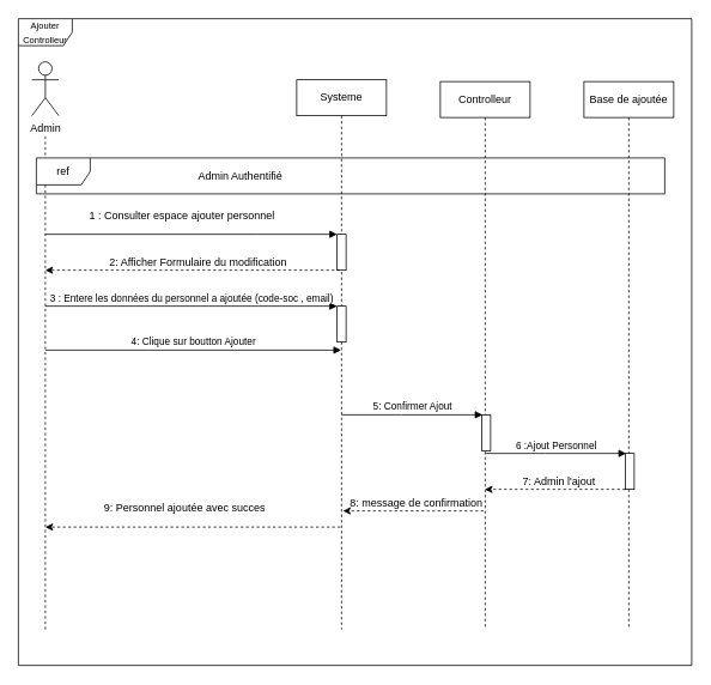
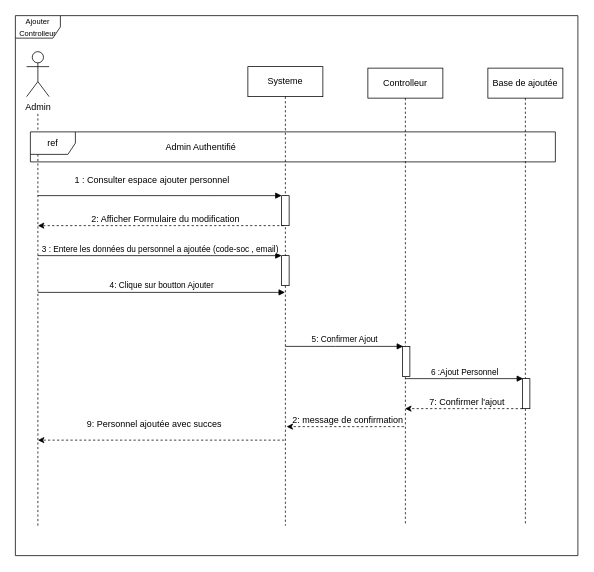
  <mxCell id="0" />
  <mxCell id="1" parent="0" />
  <mxCell id="2" value="Systeme" style="shape=umlLifeline;perimeter=lifelinePerimeter;whiteSpace=wrap;html=1;container=0;dropTarget=0;collapsible=0;recursiveResize=0;outlineConnect=0;portConstraint=eastwest;newEdgeStyle={&quot;edgeStyle&quot;:&quot;elbowEdgeStyle&quot;,&quot;elbow&quot;:&quot;vertical&quot;,&quot;curved&quot;:0,&quot;rounded&quot;:0};" vertex="1" parent="1"><mxGeometry x="330" y="88" width="100" height="612" as="geometry" /></mxCell>
  <mxCell id="3" value="" style="html=1;points=[];perimeter=orthogonalPerimeter;outlineConnect=0;targetShapes=umlLifeline;portConstraint=eastwest;newEdgeStyle={&quot;edgeStyle&quot;:&quot;elbowEdgeStyle&quot;,&quot;elbow&quot;:&quot;vertical&quot;,&quot;curved&quot;:0,&quot;rounded&quot;:0};" vertex="1" parent="2"><mxGeometry x="45" y="172" width="10" height="40" as="geometry" /></mxCell>
  <mxCell id="4" value="" style="html=1;verticalAlign=bottom;endArrow=block;edgeStyle=elbowEdgeStyle;elbow=vertical;curved=0;rounded=0;" edge="1" parent="1" target="3"><mxGeometry relative="1" as="geometry"><mxPoint x="50" y="260" as="sourcePoint" /><Array as="points"><mxPoint x="285" y="260" /></Array><mxPoint x="370" y="260" as="targetPoint" /></mxGeometry></mxCell>
  <mxCell id="5" value="Admin" style="shape=umlActor;verticalLabelPosition=bottom;verticalAlign=top;html=1;outlineConnect=0;" vertex="1" parent="1"><mxGeometry x="35" y="68" width="30" height="60" as="geometry" /></mxCell>
  <mxCell id="6" value="" style="endArrow=none;dashed=1;html=1;rounded=0;" edge="1" parent="1"><mxGeometry width="50" height="50" relative="1" as="geometry"><mxPoint x="50" y="700" as="sourcePoint" /><mxPoint x="50" y="148" as="targetPoint" /></mxGeometry></mxCell>
  <mxCell id="7" value="4: Clique sur boutton Ajouter" style="html=1;verticalAlign=bottom;endArrow=block;edgeStyle=elbowEdgeStyle;elbow=vertical;curved=0;rounded=0;" edge="1" parent="1" target="2"><mxGeometry relative="1" as="geometry"><mxPoint x="50" y="389" as="sourcePoint" /><Array as="points"><mxPoint x="165" y="389" /></Array><mxPoint x="255" y="389" as="targetPoint" /></mxGeometry></mxCell>
  <mxCell id="8" value="" style="endArrow=classic;html=1;rounded=0;dashed=1;" edge="1" parent="1"><mxGeometry width="50" height="50" relative="1" as="geometry"><mxPoint x="378" y="300" as="sourcePoint" /><mxPoint x="50" y="300" as="targetPoint" /></mxGeometry></mxCell>
  <mxCell id="9" value="2: Afficher Formulaire du modification" style="text;html=1;align=center;verticalAlign=middle;resizable=0;points=[];autosize=1;strokeColor=none;fillColor=none;" vertex="1" parent="1"><mxGeometry x="110" y="277" width="220" height="30" as="geometry" /></mxCell>
  <mxCell id="10" value="" style="rounded=0;whiteSpace=wrap;html=1;" vertex="1" parent="1"><mxGeometry x="375" y="340" width="10" height="40" as="geometry" /></mxCell>
  <mxCell id="11" value="3 : Entere les données du personnel a ajoutée (code-soc , email)" style="html=1;verticalAlign=bottom;endArrow=block;edgeStyle=elbowEdgeStyle;elbow=vertical;curved=0;rounded=0;" edge="1" parent="1"><mxGeometry relative="1" as="geometry"><mxPoint x="50" y="340" as="sourcePoint" /><Array as="points"><mxPoint x="285" y="340" /></Array><mxPoint x="375" y="340" as="targetPoint" /></mxGeometry></mxCell>
  <mxCell id="12" value="ref" style="shape=umlFrame;whiteSpace=wrap;html=1;pointerEvents=0;movable=1;resizable=1;rotatable=1;deletable=1;editable=1;locked=0;connectable=1;" vertex="1" parent="1"><mxGeometry x="40" y="175" width="700" height="40" as="geometry" /></mxCell>
  <mxCell id="13" value="Admin Authentifié" style="text;html=1;align=center;verticalAlign=middle;resizable=1;points=[];autosize=1;strokeColor=none;fillColor=none;movable=1;rotatable=1;deletable=1;editable=1;locked=0;connectable=1;" vertex="1" parent="1"><mxGeometry x="207" y="180" width="120" height="30" as="geometry" /></mxCell>
  <mxCell id="14" value="&lt;font style=&quot;font-size: 10px;&quot;&gt;Ajouter Controlleur&lt;/font&gt;" style="shape=umlFrame;whiteSpace=wrap;html=1;pointerEvents=0;" vertex="1" parent="1"><mxGeometry x="20" y="20" width="750" height="720" as="geometry" /></mxCell>
  <mxCell id="15" value="Controlleur" style="shape=umlLifeline;perimeter=lifelinePerimeter;whiteSpace=wrap;html=1;container=0;dropTarget=0;collapsible=0;recursiveResize=0;outlineConnect=0;portConstraint=eastwest;newEdgeStyle={&quot;edgeStyle&quot;:&quot;elbowEdgeStyle&quot;,&quot;elbow&quot;:&quot;vertical&quot;,&quot;curved&quot;:0,&quot;rounded&quot;:0};" vertex="1" parent="1"><mxGeometry x="490" y="90" width="100" height="610" as="geometry" /></mxCell>
  <mxCell id="16" value="Base de ajoutée" style="shape=umlLifeline;perimeter=lifelinePerimeter;whiteSpace=wrap;html=1;container=0;dropTarget=0;collapsible=0;recursiveResize=0;outlineConnect=0;portConstraint=eastwest;newEdgeStyle={&quot;edgeStyle&quot;:&quot;elbowEdgeStyle&quot;,&quot;elbow&quot;:&quot;vertical&quot;,&quot;curved&quot;:0,&quot;rounded&quot;:0};" vertex="1" parent="1"><mxGeometry x="650" y="90" width="100" height="610" as="geometry" /></mxCell>
  <mxCell id="17" value="" style="endArrow=classic;html=1;rounded=0;dashed=1;" edge="1" parent="1"><mxGeometry width="50" height="50" relative="1" as="geometry"><mxPoint x="378.5" y="586" as="sourcePoint" /><mxPoint x="50" y="586" as="targetPoint" /></mxGeometry></mxCell>
  <mxCell id="18" value="9: Personnel ajoutée avec succes" style="text;html=1;align=center;verticalAlign=middle;resizable=0;points=[];autosize=1;strokeColor=none;fillColor=none;" vertex="1" parent="1"><mxGeometry x="105" y="550" width="200" height="30" as="geometry" /></mxCell>
  <mxCell id="19" value="6 :Ajout Personnel" style="html=1;verticalAlign=bottom;endArrow=block;edgeStyle=elbowEdgeStyle;elbow=horizontal;curved=0;rounded=0;" edge="1" parent="1"><mxGeometry relative="1" as="geometry"><mxPoint x="540" y="504" as="sourcePoint" /><Array as="points"><mxPoint x="607" y="504" /></Array><mxPoint x="697" y="504" as="targetPoint" /></mxGeometry></mxCell>
- <mxCell id="20" value="7: Admin l'ajout" style="text;html=1;align=center;verticalAlign=middle;resizable=0;points=[];autosize=1;strokeColor=none;fillColor=none;" vertex="1" parent="1"><mxGeometry x="562" y="520" width="120" height="30" as="geometry" /></mxCell>
+ <mxCell id="20" value="7: Confirmer l'ajout" style="text;html=1;align=center;verticalAlign=middle;resizable=0;points=[];autosize=1;strokeColor=none;fillColor=none;" vertex="1" parent="1"><mxGeometry x="562" y="520" width="120" height="30" as="geometry" /></mxCell>
  <mxCell id="21" value="" style="rounded=0;whiteSpace=wrap;html=1;" vertex="1" parent="1"><mxGeometry x="696" y="504" width="10" height="40" as="geometry" /></mxCell>
  <mxCell id="22" value="" style="endArrow=classic;html=1;rounded=0;exitX=0;exitY=1;exitDx=0;exitDy=0;dashed=1;" edge="1" parent="1" source="21"><mxGeometry width="50" height="50" relative="1" as="geometry"><mxPoint x="510" y="544" as="sourcePoint" /><mxPoint x="539.591" y="544" as="targetPoint" /></mxGeometry></mxCell>
  <mxCell id="23" value="5: Confirmer Ajout" style="html=1;verticalAlign=bottom;endArrow=block;edgeStyle=elbowEdgeStyle;elbow=vertical;curved=0;rounded=0;" edge="1" parent="1"><mxGeometry relative="1" as="geometry"><mxPoint x="380" y="461" as="sourcePoint" /><Array as="points"><mxPoint x="447" y="461" /></Array><mxPoint x="537" y="461" as="targetPoint" /></mxGeometry></mxCell>
  <mxCell id="24" value="" style="rounded=0;whiteSpace=wrap;html=1;" vertex="1" parent="1"><mxGeometry x="536" y="461" width="10" height="40" as="geometry" /></mxCell>
- <mxCell id="25" value="8: message de confirmation" style="text;html=1;align=center;verticalAlign=middle;resizable=0;points=[];autosize=1;strokeColor=none;fillColor=none;" vertex="1" parent="1"><mxGeometry x="378" y="544" width="170" height="30" as="geometry" /></mxCell>
+ <mxCell id="25" value="2: message de confirmation" style="text;html=1;align=center;verticalAlign=middle;resizable=0;points=[];autosize=1;strokeColor=none;fillColor=none;" vertex="1" parent="1"><mxGeometry x="378" y="544" width="170" height="30" as="geometry" /></mxCell>
  <mxCell id="26" value="" style="endArrow=classic;html=1;rounded=0;exitX=0;exitY=1;exitDx=0;exitDy=0;dashed=1;" edge="1" parent="1"><mxGeometry width="50" height="50" relative="1" as="geometry"><mxPoint x="538" y="568" as="sourcePoint" /><mxPoint x="381.591" y="568" as="targetPoint" /></mxGeometry></mxCell>
  <mxCell id="27" value="1 : Consulter espace ajouter personnel" style="text;html=1;align=center;verticalAlign=middle;resizable=0;points=[];autosize=1;strokeColor=none;fillColor=none;" vertex="1" parent="1"><mxGeometry x="87" y="225" width="230" height="30" as="geometry" /></mxCell>
